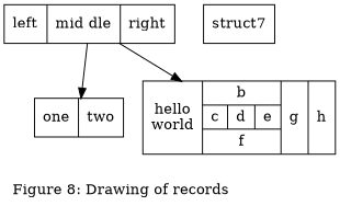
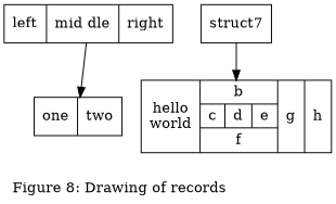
  digraph {
    label="Figure 8: Drawing of records"
    labeljust=l
    labelloc=l
    node [shape=record]
    n1 [label="<f0> left|<f1> mid\ dle|<f2> right"]
    n2 [label="<f0> one|<f1> two"]
    n3 [label="hello\nworld | {b |{c|<here> d|e}| f}| g | h"]
    n4 [label=struct7]
    n1 -> n2
-   n1 -> n3
+   n4 -> n3
  }
